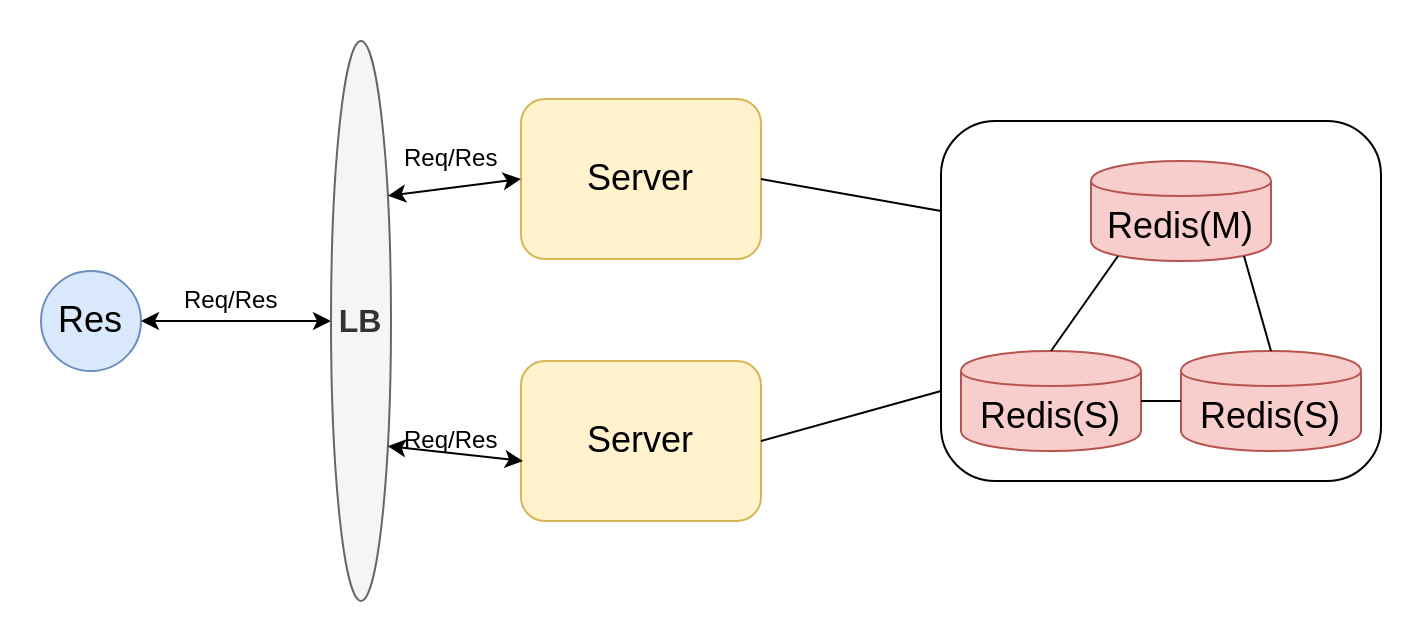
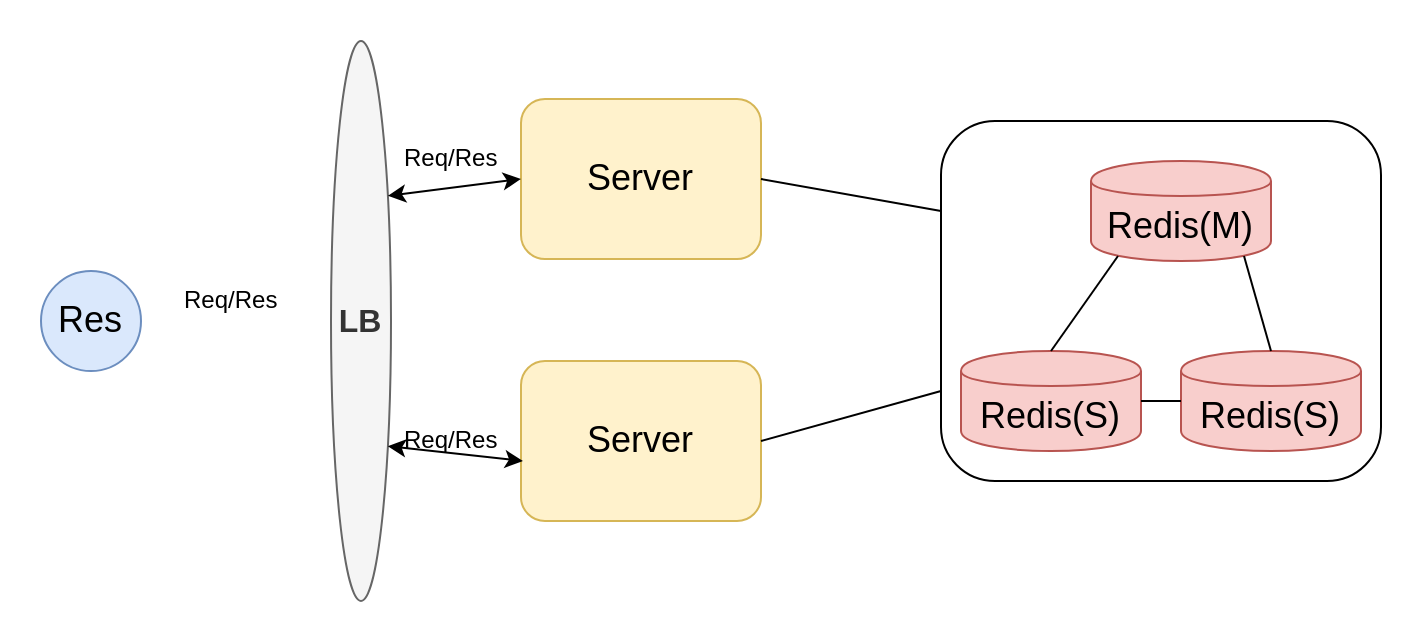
  <mxCell id="0" />
  <mxCell id="1" parent="0" />
  <mxCell id="2" value="&lt;font&gt;&lt;font style=&quot;font-size: 18px&quot;&gt;Res&lt;/font&gt;&lt;/font&gt;" style="ellipse;whiteSpace=wrap;html=1;aspect=fixed;fillColor=#dae8fc;strokeColor=#6c8ebf;" vertex="1" parent="1"><mxGeometry x="20" y="135" width="50" height="50" as="geometry" /></mxCell>
- <mxCell id="3" value="" style="endArrow=classic;startArrow=classic;html=1;exitX=1;exitY=0.5;exitDx=0;exitDy=0;entryX=0;entryY=0.5;entryDx=0;entryDy=0;" edge="1" parent="1" source="2" target="7"><mxGeometry width="50" height="50" relative="1" as="geometry"><mxPoint x="10" y="200" as="sourcePoint" /><mxPoint x="160" y="150" as="targetPoint" /><Array as="points" /></mxGeometry></mxCell>
  <mxCell id="4" value="Req/Res" style="text;html=1;resizable=0;points=[];autosize=1;align=left;verticalAlign=top;spacingTop=-4;" vertex="1" parent="1"><mxGeometry x="90" y="140" width="60" height="20" as="geometry" /></mxCell>
  <mxCell id="5" value="" style="group" vertex="1" connectable="0" parent="1"><mxGeometry x="260" y="49" width="120" height="80" as="geometry" /></mxCell>
  <mxCell id="6" value="&lt;font style=&quot;font-size: 18px&quot;&gt;Server&lt;/font&gt;" style="rounded=1;whiteSpace=wrap;html=1;fillColor=#fff2cc;strokeColor=#d6b656;" vertex="1" parent="5"><mxGeometry width="120" height="80" as="geometry" /></mxCell>
  <mxCell id="7" value="&lt;b&gt;&lt;font style=&quot;font-size: 16px&quot;&gt;LB&lt;/font&gt;&lt;/b&gt;" style="ellipse;whiteSpace=wrap;html=1;fillColor=#f5f5f5;strokeColor=#666666;fontColor=#333333;" vertex="1" parent="1"><mxGeometry x="165" y="20" width="30" height="280" as="geometry" /></mxCell>
  <mxCell id="8" value="" style="group" vertex="1" connectable="0" parent="1"><mxGeometry x="260" y="180" width="120" height="80" as="geometry" /></mxCell>
  <mxCell id="9" value="&lt;font style=&quot;font-size: 18px&quot;&gt;Server&lt;/font&gt;" style="rounded=1;whiteSpace=wrap;html=1;fillColor=#fff2cc;strokeColor=#d6b656;" vertex="1" parent="8"><mxGeometry width="120" height="80" as="geometry" /></mxCell>
  <mxCell id="10" value="" style="endArrow=classic;startArrow=classic;html=1;entryX=0;entryY=0.5;entryDx=0;entryDy=0;exitX=1;exitY=0.25;exitDx=0;exitDy=0;" edge="1" parent="1" source="7" target="6"><mxGeometry width="50" height="50" relative="1" as="geometry"><mxPoint x="195" y="101" as="sourcePoint" /><mxPoint x="259" y="102" as="targetPoint" /></mxGeometry></mxCell>
  <mxCell id="11" value="" style="endArrow=classic;startArrow=classic;html=1;entryX=0.008;entryY=0.625;entryDx=0;entryDy=0;exitX=1;exitY=0.75;exitDx=0;exitDy=0;entryPerimeter=0;" edge="1" parent="1" source="7" target="9"><mxGeometry width="50" height="50" relative="1" as="geometry"><mxPoint x="20" y="370" as="sourcePoint" /><mxPoint x="70" y="320" as="targetPoint" /></mxGeometry></mxCell>
  <mxCell id="12" value="Req/Res" style="text;html=1;resizable=0;points=[];autosize=1;align=left;verticalAlign=top;spacingTop=-4;" vertex="1" parent="1"><mxGeometry x="200" y="69" width="60" height="20" as="geometry" /></mxCell>
  <mxCell id="13" value="Req/Res" style="text;html=1;resizable=0;points=[];autosize=1;align=left;verticalAlign=top;spacingTop=-4;" vertex="1" parent="1"><mxGeometry x="200" y="210" width="60" height="20" as="geometry" /></mxCell>
  <mxCell id="14" value="" style="group" vertex="1" connectable="0" parent="1"><mxGeometry x="470" y="60" width="220" height="180" as="geometry" /></mxCell>
  <mxCell id="15" value="" style="rounded=1;whiteSpace=wrap;html=1;" vertex="1" parent="14"><mxGeometry width="220" height="180" as="geometry" /></mxCell>
  <mxCell id="16" value="&lt;font&gt;&lt;font&gt;&lt;font style=&quot;font-size: 18px&quot;&gt;Redis(M)&lt;/font&gt;&lt;/font&gt;&lt;/font&gt;" style="shape=cylinder;whiteSpace=wrap;html=1;boundedLbl=1;backgroundOutline=1;fillColor=#f8cecc;strokeColor=#b85450;" vertex="1" parent="14"><mxGeometry x="75" y="20" width="90" height="50" as="geometry" /></mxCell>
  <mxCell id="17" value="&lt;font&gt;&lt;font&gt;&lt;font style=&quot;font-size: 18px&quot;&gt;Redis(S)&lt;/font&gt;&lt;/font&gt;&lt;/font&gt;" style="shape=cylinder;whiteSpace=wrap;html=1;boundedLbl=1;backgroundOutline=1;fillColor=#f8cecc;strokeColor=#b85450;" vertex="1" parent="14"><mxGeometry x="10" y="115" width="90" height="50" as="geometry" /></mxCell>
  <mxCell id="18" value="&lt;font&gt;&lt;font&gt;&lt;font style=&quot;font-size: 18px&quot;&gt;Redis(S)&lt;/font&gt;&lt;/font&gt;&lt;/font&gt;" style="shape=cylinder;whiteSpace=wrap;html=1;boundedLbl=1;backgroundOutline=1;fillColor=#f8cecc;strokeColor=#b85450;" vertex="1" parent="14"><mxGeometry x="120" y="115" width="90" height="50" as="geometry" /></mxCell>
  <mxCell id="19" value="" style="endArrow=none;html=1;entryX=0.15;entryY=0.95;entryDx=0;entryDy=0;entryPerimeter=0;exitX=0.5;exitY=0;exitDx=0;exitDy=0;" edge="1" parent="14" source="17" target="16"><mxGeometry width="50" height="50" relative="1" as="geometry"><mxPoint x="-150" y="310" as="sourcePoint" /><mxPoint x="-100" y="260" as="targetPoint" /></mxGeometry></mxCell>
  <mxCell id="20" value="" style="endArrow=none;html=1;entryX=0.85;entryY=0.95;entryDx=0;entryDy=0;entryPerimeter=0;exitX=0.5;exitY=0;exitDx=0;exitDy=0;" edge="1" parent="14" source="18" target="16"><mxGeometry width="50" height="50" relative="1" as="geometry"><mxPoint x="-150" y="310" as="sourcePoint" /><mxPoint x="-100" y="260" as="targetPoint" /></mxGeometry></mxCell>
  <mxCell id="21" value="" style="endArrow=none;html=1;exitX=1;exitY=0.5;exitDx=0;exitDy=0;entryX=0;entryY=0.5;entryDx=0;entryDy=0;" edge="1" parent="14" source="17" target="18"><mxGeometry width="50" height="50" relative="1" as="geometry"><mxPoint x="-150" y="310" as="sourcePoint" /><mxPoint x="-100" y="260" as="targetPoint" /></mxGeometry></mxCell>
  <mxCell id="22" value="" style="endArrow=none;html=1;exitX=1;exitY=0.5;exitDx=0;exitDy=0;entryX=0;entryY=0.25;entryDx=0;entryDy=0;" edge="1" parent="1" source="6" target="15"><mxGeometry width="50" height="50" relative="1" as="geometry"><mxPoint x="320" y="370" as="sourcePoint" /><mxPoint x="370" y="320" as="targetPoint" /></mxGeometry></mxCell>
  <mxCell id="23" value="" style="endArrow=none;html=1;exitX=1;exitY=0.5;exitDx=0;exitDy=0;entryX=0;entryY=0.75;entryDx=0;entryDy=0;" edge="1" parent="1" source="9" target="15"><mxGeometry width="50" height="50" relative="1" as="geometry"><mxPoint x="320" y="370" as="sourcePoint" /><mxPoint x="370" y="320" as="targetPoint" /></mxGeometry></mxCell>
